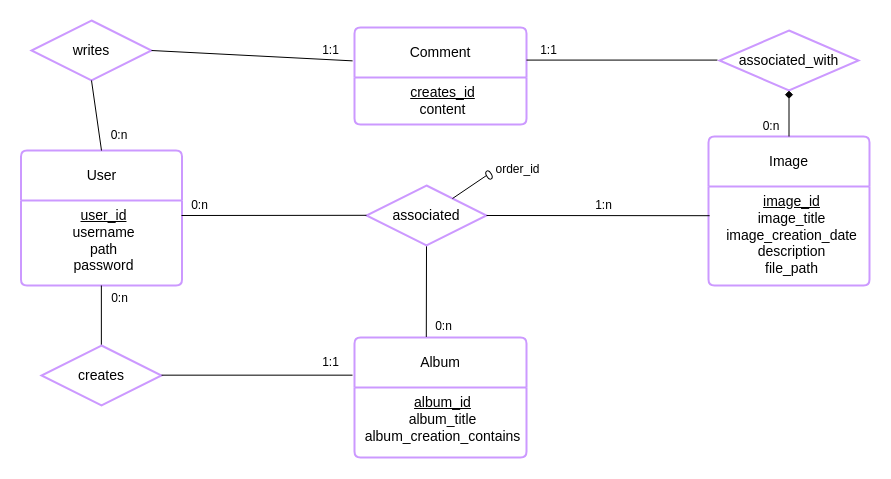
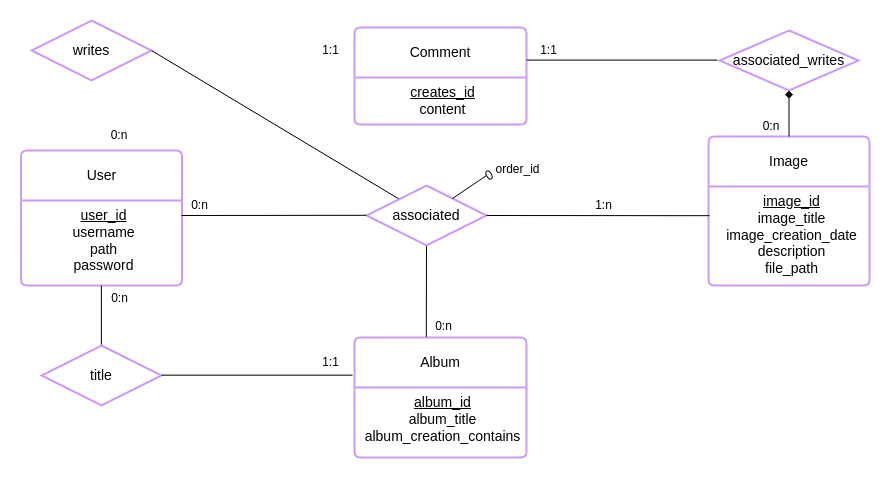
  <mxCell id="0" />
  <mxCell id="1" parent="0" />
  <mxCell id="2" value="User" style="swimlane;childLayout=stackLayout;horizontal=1;startSize=50;horizontalStack=0;rounded=1;fontSize=14;fontStyle=0;strokeWidth=2;resizeParent=0;resizeLast=1;shadow=0;dashed=0;align=center;arcSize=4;whiteSpace=wrap;html=1;strokeColor=#CC99FF;" parent="1" vertex="1"><mxGeometry x="20.5" y="150" width="161" height="135" as="geometry"><mxRectangle x="160" y="160" width="65" height="50" as="alternateBounds" /></mxGeometry></mxCell>
  <mxCell id="3" value="&lt;u style=&quot;font-size: 14px;&quot;&gt;&lt;font style=&quot;font-size: 14px;&quot;&gt;user_id&lt;/font&gt;&lt;/u&gt;&lt;div style=&quot;font-size: 14px;&quot;&gt;&lt;font style=&quot;font-size: 14px;&quot;&gt;username&lt;/font&gt;&lt;/div&gt;&lt;div style=&quot;font-size: 14px;&quot;&gt;&lt;font style=&quot;font-size: 14px;&quot;&gt;path&lt;/font&gt;&lt;/div&gt;&lt;div style=&quot;font-size: 14px;&quot;&gt;&lt;font style=&quot;font-size: 14px;&quot;&gt;password&lt;/font&gt;&lt;/div&gt;" style="align=center;strokeColor=none;fillColor=none;spacingLeft=4;fontSize=12;verticalAlign=top;resizable=0;rotatable=0;part=1;html=1;" parent="2" vertex="1"><mxGeometry y="50" width="161" height="85" as="geometry" /></mxCell>
  <mxCell id="4" value="&lt;font style=&quot;font-size: 14px;&quot;&gt;writes&lt;/font&gt;" style="shape=rhombus;perimeter=rhombusPerimeter;whiteSpace=wrap;html=1;align=center;strokeColor=#CC99FF;strokeWidth=2;" parent="1" vertex="1"><mxGeometry x="31" y="20" width="120" height="60" as="geometry" /></mxCell>
- <mxCell id="5" value="" style="endArrow=none;html=1;rounded=0;exitX=0.5;exitY=0;exitDx=0;exitDy=0;entryX=0.5;entryY=1;entryDx=0;entryDy=0;" parent="1" source="2" target="4" edge="1"><mxGeometry width="50" height="50" relative="1" as="geometry"><mxPoint x="177" y="148" as="sourcePoint" /><mxPoint x="227" y="98" as="targetPoint" /></mxGeometry></mxCell>
  <mxCell id="6" value="0:n" style="text;html=1;align=center;verticalAlign=middle;whiteSpace=wrap;rounded=0;" parent="1" vertex="1"><mxGeometry x="89" y="120" width="60" height="30" as="geometry" /></mxCell>
  <mxCell id="7" value="Comment" style="swimlane;childLayout=stackLayout;horizontal=1;startSize=50;horizontalStack=0;rounded=1;fontSize=14;fontStyle=0;strokeWidth=2;resizeParent=0;resizeLast=1;shadow=0;dashed=0;align=center;arcSize=4;whiteSpace=wrap;html=1;strokeColor=#CC99FF;" parent="1" vertex="1"><mxGeometry x="354" y="27" width="172" height="97" as="geometry"><mxRectangle x="160" y="160" width="65" height="50" as="alternateBounds" /></mxGeometry></mxCell>
  <mxCell id="8" value="&lt;u style=&quot;font-size: 14px;&quot;&gt;&lt;font style=&quot;font-size: 14px;&quot;&gt;creates_id&lt;/font&gt;&lt;/u&gt;&lt;div style=&quot;font-size: 14px;&quot;&gt;&lt;font style=&quot;font-size: 14px;&quot;&gt;content&lt;/font&gt;&lt;/div&gt;" style="align=center;strokeColor=none;fillColor=none;spacingLeft=4;fontSize=12;verticalAlign=top;resizable=0;rotatable=0;part=1;html=1;" parent="7" vertex="1"><mxGeometry y="50" width="172" height="47" as="geometry" /></mxCell>
  <mxCell id="9" style="edgeStyle=orthogonalEdgeStyle;rounded=0;orthogonalLoop=1;jettySize=auto;html=1;exitX=0.5;exitY=1;exitDx=0;exitDy=0;" parent="7" source="8" target="8" edge="1"><mxGeometry relative="1" as="geometry" /></mxCell>
- <mxCell id="10" value="" style="endArrow=none;html=1;rounded=0;entryX=-0.011;entryY=0.344;entryDx=0;entryDy=0;exitX=1;exitY=0.5;exitDx=0;exitDy=0;entryPerimeter=0;" parent="1" source="4" target="7" edge="1"><mxGeometry width="50" height="50" relative="1" as="geometry"><mxPoint x="177" y="148" as="sourcePoint" /><mxPoint x="227" y="98" as="targetPoint" /></mxGeometry></mxCell>
+ <mxCell id="10" value="" style="endArrow=none;html=1;rounded=0;exitX=1;exitY=0.5;exitDx=0;exitDy=0;" parent="1" source="4" target="26" edge="1"><mxGeometry width="50" height="50" relative="1" as="geometry"><mxPoint x="177" y="148" as="sourcePoint" /><mxPoint x="227" y="98" as="targetPoint" /></mxGeometry></mxCell>
  <mxCell id="11" value="1:1" style="text;html=1;align=center;verticalAlign=middle;resizable=0;points=[];autosize=1;strokeColor=none;fillColor=none;" parent="1" vertex="1"><mxGeometry x="312" y="37" width="35" height="26" as="geometry" /></mxCell>
  <mxCell id="12" value="" style="endArrow=none;html=1;rounded=0;entryX=-0.011;entryY=0.344;entryDx=0;entryDy=0;exitX=1;exitY=0.5;exitDx=0;exitDy=0;entryPerimeter=0;" parent="1" edge="1"><mxGeometry width="50" height="50" relative="1" as="geometry"><mxPoint x="526" y="59.58" as="sourcePoint" /><mxPoint x="717" y="59.58" as="targetPoint" /></mxGeometry></mxCell>
- <mxCell id="13" value="&lt;font style=&quot;font-size: 14px;&quot;&gt;associated_with&lt;/font&gt;" style="shape=rhombus;perimeter=rhombusPerimeter;whiteSpace=wrap;html=1;align=center;strokeColor=#CC99FF;strokeWidth=2;" parent="1" vertex="1"><mxGeometry x="719" y="30" width="139" height="60" as="geometry" /></mxCell>
+ <mxCell id="13" value="&lt;font style=&quot;font-size: 14px;&quot;&gt;associated_writes&lt;/font&gt;" style="shape=rhombus;perimeter=rhombusPerimeter;whiteSpace=wrap;html=1;align=center;strokeColor=#CC99FF;strokeWidth=2;" parent="1" vertex="1"><mxGeometry x="719" y="30" width="139" height="60" as="geometry" /></mxCell>
  <mxCell id="14" value="1:1" style="text;html=1;align=center;verticalAlign=middle;resizable=0;points=[];autosize=1;strokeColor=none;fillColor=none;" parent="1" vertex="1"><mxGeometry x="530" y="37" width="35" height="26" as="geometry" /></mxCell>
  <mxCell id="15" value="Image" style="swimlane;childLayout=stackLayout;horizontal=1;startSize=50;horizontalStack=0;rounded=1;fontSize=14;fontStyle=0;strokeWidth=2;resizeParent=0;resizeLast=1;shadow=0;dashed=0;align=center;arcSize=4;whiteSpace=wrap;html=1;strokeColor=#CC99FF;" parent="1" vertex="1"><mxGeometry x="708" y="136" width="161" height="149" as="geometry"><mxRectangle x="160" y="160" width="65" height="50" as="alternateBounds" /></mxGeometry></mxCell>
  <mxCell id="16" value="&lt;span style=&quot;font-size: 14px;&quot;&gt;&lt;u&gt;image_id&lt;/u&gt;&lt;/span&gt;&lt;div&gt;&lt;span style=&quot;font-size: 14px;&quot;&gt;image_title&lt;/span&gt;&lt;/div&gt;&lt;div&gt;&lt;span style=&quot;font-size: 14px;&quot;&gt;image_creation_date&lt;/span&gt;&lt;/div&gt;&lt;div&gt;&lt;span style=&quot;font-size: 14px;&quot;&gt;description&lt;/span&gt;&lt;/div&gt;&lt;div&gt;&lt;span style=&quot;font-size: 14px;&quot;&gt;file_path&lt;/span&gt;&lt;/div&gt;" style="align=center;strokeColor=none;fillColor=none;spacingLeft=4;fontSize=12;verticalAlign=top;resizable=0;rotatable=0;part=1;html=1;" parent="15" vertex="1"><mxGeometry y="50" width="161" height="99" as="geometry" /></mxCell>
  <mxCell id="17" value="" style="endArrow=diamond;html=1;rounded=0;entryX=0.5;entryY=1;entryDx=0;entryDy=0;exitX=0.5;exitY=0;exitDx=0;exitDy=0;" parent="1" source="15" target="13" edge="1"><mxGeometry width="50" height="50" relative="1" as="geometry"><mxPoint x="783" y="151" as="sourcePoint" /><mxPoint x="833" y="101" as="targetPoint" /></mxGeometry></mxCell>
  <mxCell id="18" value="0:n" style="text;html=1;align=center;verticalAlign=middle;whiteSpace=wrap;rounded=0;" parent="1" vertex="1"><mxGeometry x="741" y="111" width="60" height="30" as="geometry" /></mxCell>
  <mxCell id="19" value="Album" style="swimlane;childLayout=stackLayout;horizontal=1;startSize=50;horizontalStack=0;rounded=1;fontSize=14;fontStyle=0;strokeWidth=2;resizeParent=0;resizeLast=1;shadow=0;dashed=0;align=center;arcSize=4;whiteSpace=wrap;html=1;strokeColor=#CC99FF;" parent="1" vertex="1"><mxGeometry x="354" y="337" width="172" height="120" as="geometry"><mxRectangle x="160" y="160" width="65" height="50" as="alternateBounds" /></mxGeometry></mxCell>
  <mxCell id="20" value="&lt;span style=&quot;font-size: 14px;&quot;&gt;&lt;u&gt;album_id&lt;/u&gt;&lt;/span&gt;&lt;div&gt;&lt;span style=&quot;font-size: 14px;&quot;&gt;album_title&lt;/span&gt;&lt;/div&gt;&lt;div&gt;&lt;span style=&quot;font-size: 14px;&quot;&gt;album_creation_contains&lt;/span&gt;&lt;/div&gt;" style="align=center;strokeColor=none;fillColor=none;spacingLeft=4;fontSize=12;verticalAlign=top;resizable=0;rotatable=0;part=1;html=1;" parent="19" vertex="1"><mxGeometry y="50" width="172" height="70" as="geometry" /></mxCell>
  <mxCell id="21" style="edgeStyle=orthogonalEdgeStyle;rounded=0;orthogonalLoop=1;jettySize=auto;html=1;exitX=0.5;exitY=1;exitDx=0;exitDy=0;" parent="19" source="20" target="20" edge="1"><mxGeometry relative="1" as="geometry" /></mxCell>
  <mxCell id="22" value="" style="endArrow=none;html=1;rounded=0;exitX=0.5;exitY=0;exitDx=0;exitDy=0;entryX=0.5;entryY=1;entryDx=0;entryDy=0;" parent="1" edge="1"><mxGeometry width="50" height="50" relative="1" as="geometry"><mxPoint x="100.86" y="345" as="sourcePoint" /><mxPoint x="100.86" y="285" as="targetPoint" /></mxGeometry></mxCell>
- <mxCell id="23" value="&lt;span style=&quot;font-size: 14px;&quot;&gt;creates&lt;/span&gt;" style="shape=rhombus;perimeter=rhombusPerimeter;whiteSpace=wrap;html=1;align=center;strokeColor=#CC99FF;strokeWidth=2;" parent="1" vertex="1"><mxGeometry x="41" y="345" width="120" height="60" as="geometry" /></mxCell>
+ <mxCell id="23" value="&lt;span style=&quot;font-size: 14px;&quot;&gt;title&lt;/span&gt;" style="shape=rhombus;perimeter=rhombusPerimeter;whiteSpace=wrap;html=1;align=center;strokeColor=#CC99FF;strokeWidth=2;" parent="1" vertex="1"><mxGeometry x="41" y="345" width="120" height="60" as="geometry" /></mxCell>
  <mxCell id="24" value="" style="endArrow=none;html=1;rounded=0;entryX=-0.011;entryY=0.344;entryDx=0;entryDy=0;exitX=1;exitY=0.5;exitDx=0;exitDy=0;entryPerimeter=0;" parent="1" edge="1"><mxGeometry width="50" height="50" relative="1" as="geometry"><mxPoint x="161" y="374.66" as="sourcePoint" /><mxPoint x="352" y="374.66" as="targetPoint" /></mxGeometry></mxCell>
  <mxCell id="25" value="" style="endArrow=none;html=1;rounded=0;entryX=0.5;entryY=1;entryDx=0;entryDy=0;exitX=0.023;exitY=0.902;exitDx=0;exitDy=0;exitPerimeter=0;" parent="1" source="29" target="26" edge="1"><mxGeometry width="50" height="50" relative="1" as="geometry"><mxPoint x="526" y="374.66" as="sourcePoint" /><mxPoint x="717" y="374.66" as="targetPoint" /></mxGeometry></mxCell>
  <mxCell id="26" value="&lt;span style=&quot;font-size: 14px;&quot;&gt;associated&lt;/span&gt;" style="shape=rhombus;perimeter=rhombusPerimeter;whiteSpace=wrap;html=1;align=center;strokeColor=#CC99FF;strokeWidth=2;" parent="1" vertex="1"><mxGeometry x="366" y="185" width="120" height="60" as="geometry" /></mxCell>
  <mxCell id="27" value="" style="endArrow=none;html=1;rounded=0;exitX=1;exitY=0.5;exitDx=0;exitDy=0;entryX=0.007;entryY=0.295;entryDx=0;entryDy=0;entryPerimeter=0;" parent="1" source="26" target="16" edge="1"><mxGeometry width="50" height="50" relative="1" as="geometry"><mxPoint x="778.5" y="348" as="sourcePoint" /><mxPoint x="779" y="286" as="targetPoint" /></mxGeometry></mxCell>
  <mxCell id="28" value="1:n" style="text;html=1;align=center;verticalAlign=middle;resizable=0;points=[];autosize=1;strokeColor=none;fillColor=none;" parent="1" vertex="1"><mxGeometry x="585" y="192" width="35" height="26" as="geometry" /></mxCell>
  <mxCell id="29" value="0:n" style="text;html=1;align=center;verticalAlign=middle;resizable=0;points=[];autosize=1;strokeColor=none;fillColor=none;" parent="1" vertex="1"><mxGeometry x="425" y="313" width="35" height="26" as="geometry" /></mxCell>
  <mxCell id="30" value="0:n" style="text;html=1;align=center;verticalAlign=middle;resizable=0;points=[];autosize=1;strokeColor=none;fillColor=none;" parent="1" vertex="1"><mxGeometry x="101.5" y="285" width="35" height="26" as="geometry" /></mxCell>
  <mxCell id="31" value="1:1" style="text;html=1;align=center;verticalAlign=middle;resizable=0;points=[];autosize=1;strokeColor=none;fillColor=none;" parent="1" vertex="1"><mxGeometry x="312" y="349" width="35" height="26" as="geometry" /></mxCell>
  <mxCell id="32" value="" style="endArrow=none;html=1;rounded=0;" parent="1" edge="1"><mxGeometry relative="1" as="geometry"><mxPoint x="452" y="198" as="sourcePoint" /><mxPoint x="486" y="175" as="targetPoint" /></mxGeometry></mxCell>
  <mxCell id="33" value="" style="ellipse;whiteSpace=wrap;html=1;rotation=-30;" parent="1" vertex="1"><mxGeometry x="486" y="170" width="5" height="9" as="geometry" /></mxCell>
  <mxCell id="34" value="order_id" style="text;html=1;align=center;verticalAlign=middle;resizable=0;points=[];autosize=1;strokeColor=none;fillColor=none;" parent="1" vertex="1"><mxGeometry x="486" y="156" width="62" height="26" as="geometry" /></mxCell>
  <mxCell id="35" value="" style="endArrow=none;html=1;rounded=0;entryX=0.007;entryY=0.295;entryDx=0;entryDy=0;entryPerimeter=0;" parent="1" edge="1"><mxGeometry width="50" height="50" relative="1" as="geometry"><mxPoint x="181" y="215" as="sourcePoint" /><mxPoint x="366" y="214.8" as="targetPoint" /></mxGeometry></mxCell>
  <mxCell id="36" value="0:n" style="text;html=1;align=center;verticalAlign=middle;resizable=0;points=[];autosize=1;strokeColor=none;fillColor=none;" parent="1" vertex="1"><mxGeometry x="181.5" y="192" width="35" height="26" as="geometry" /></mxCell>
